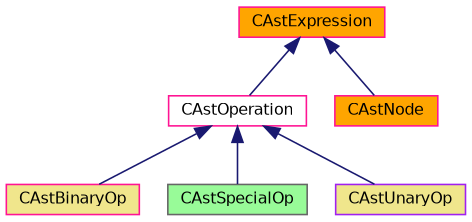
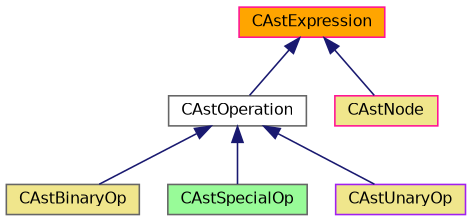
  digraph {
    fontname="DejaVu Sans"
    node [color=gray40 fillcolor=khaki fontname="DejaVu Sans" fontsize=10 shape=record style=filled]
    edge [color=midnightblue dir=back fontname="DejaVu Sans" fontsize=10 labelfontname=Helvetica labelfontsize=10 style=solid]
-   n1 [color=deeppink fillcolor=white fontcolor=black height=0.2 label=CAstOperation width=0.4]
-   n2 [color=deeppink height=0.2 label=CAstBinaryOp width=0.4]
+   n1 [fillcolor=white fontcolor=black height=0.2 label=CAstOperation width=0.4]
+   n2 [height=0.2 label=CAstBinaryOp width=0.4]
    n3 [fillcolor=palegreen height=0.2 label=CAstSpecialOp width=0.4]
    n4 [color=purple height=0.2 label=CAstUnaryOp width=0.4]
    n5 [color=deeppink fillcolor=orange height=0.2 label=CAstExpression width=0.4]
-   n6 [color=deeppink fillcolor=orange height=0.2 label=CAstNode width=0.4]
+   n6 [color=deeppink height=0.2 label=CAstNode width=0.4]
    n1 -> n2
    n1 -> n3
    n1 -> n4
    n5 -> n1
    n5 -> n6
  }
